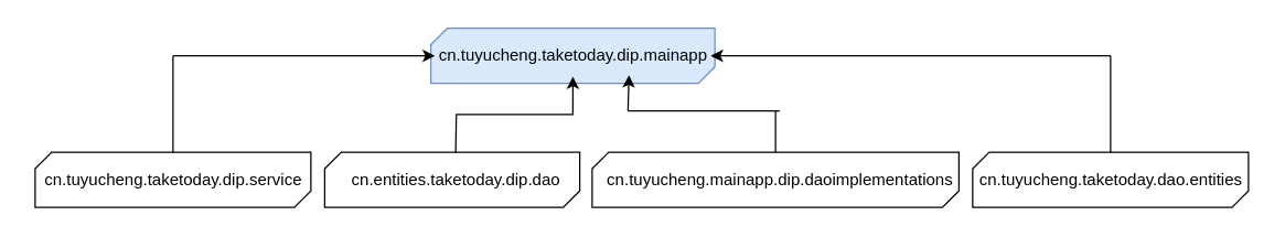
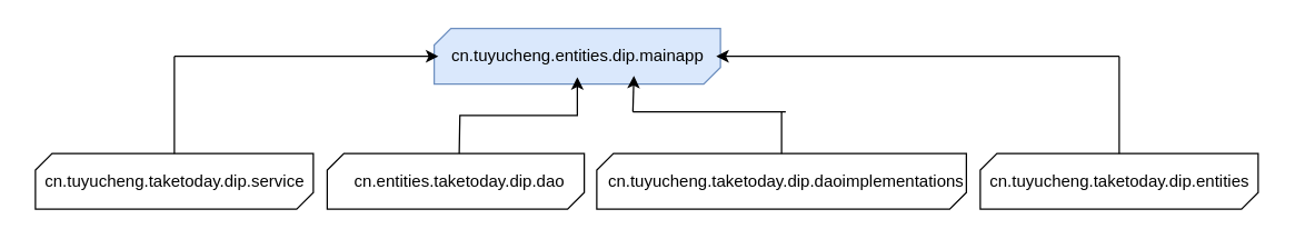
  <mxCell id="0" />
  <mxCell id="1" parent="0" />
  <mxCell id="2" value="" style="verticalLabelPosition=bottom;verticalAlign=top;html=1;shape=mxgraph.basic.diag_snip_rect;dx=6;whiteSpace=wrap;fillColor=#dae8fc;strokeColor=#6c8ebf;" vertex="1" parent="1"><mxGeometry x="312" y="20" width="206" height="40" as="geometry" /></mxCell>
- <mxCell id="3" value="cn.tuyucheng.taketoday.dip.mainapp" style="text;html=1;align=center;verticalAlign=middle;resizable=0;points=[];autosize=1;" vertex="1" parent="1"><mxGeometry x="305" y="25" width="220" height="30" as="geometry" /></mxCell>
+ <mxCell id="3" value="cn.tuyucheng.entities.dip.mainapp" style="text;html=1;align=center;verticalAlign=middle;resizable=0;points=[];autosize=1;" vertex="1" parent="1"><mxGeometry x="305" y="25" width="220" height="30" as="geometry" /></mxCell>
  <mxCell id="4" value="" style="verticalLabelPosition=bottom;verticalAlign=top;html=1;shape=mxgraph.basic.diag_snip_rect;dx=6;whiteSpace=wrap;" vertex="1" parent="1"><mxGeometry x="25" y="110" width="200" height="40" as="geometry" /></mxCell>
  <mxCell id="5" value="cn.tuyucheng.taketoday.dip.service&lt;br&gt;" style="text;html=1;align=center;verticalAlign=middle;resizable=0;points=[];autosize=1;strokeColor=none;fillColor=none;" vertex="1" parent="1"><mxGeometry x="20" y="115" width="210" height="30" as="geometry" /></mxCell>
  <mxCell id="6" value="" style="verticalLabelPosition=bottom;verticalAlign=top;html=1;shape=mxgraph.basic.diag_snip_rect;dx=6;whiteSpace=wrap;" vertex="1" parent="1"><mxGeometry x="235" y="110" width="185" height="40" as="geometry" /></mxCell>
  <mxCell id="7" value="" style="edgeStyle=orthogonalEdgeStyle;rounded=0;orthogonalLoop=1;jettySize=auto;html=1;" edge="1" parent="1" target="3"><mxGeometry relative="1" as="geometry"><mxPoint x="330" y="110" as="sourcePoint" /></mxGeometry></mxCell>
  <mxCell id="8" value="cn.entities.taketoday.dip.dao" style="text;html=1;align=center;verticalAlign=middle;resizable=0;points=[];autosize=1;strokeColor=none;fillColor=none;" vertex="1" parent="1"><mxGeometry x="235" y="115" width="190" height="30" as="geometry" /></mxCell>
  <mxCell id="9" value="" style="verticalLabelPosition=bottom;verticalAlign=top;html=1;shape=mxgraph.basic.diag_snip_rect;dx=6;whiteSpace=wrap;" vertex="1" parent="1"><mxGeometry x="429" y="110" width="266" height="40" as="geometry" /></mxCell>
- <mxCell id="10" value="cn.tuyucheng.mainapp.dip.daoimplementations" style="text;html=1;align=center;verticalAlign=middle;resizable=0;points=[];autosize=1;strokeColor=none;fillColor=none;" vertex="1" parent="1"><mxGeometry x="425" y="115" width="280" height="30" as="geometry" /></mxCell>
+ <mxCell id="10" value="cn.tuyucheng.taketoday.dip.daoimplementations" style="text;html=1;align=center;verticalAlign=middle;resizable=0;points=[];autosize=1;strokeColor=none;fillColor=none;" vertex="1" parent="1"><mxGeometry x="425" y="115" width="280" height="30" as="geometry" /></mxCell>
  <mxCell id="11" value="" style="verticalLabelPosition=bottom;verticalAlign=top;html=1;shape=mxgraph.basic.diag_snip_rect;dx=6;whiteSpace=wrap;" vertex="1" parent="1"><mxGeometry x="705" y="110" width="200" height="40" as="geometry" /></mxCell>
- <mxCell id="12" value="cn.tuyucheng.taketoday.dao.entities" style="text;html=1;align=center;verticalAlign=middle;resizable=0;points=[];autosize=1;strokeColor=none;fillColor=none;" vertex="1" parent="1"><mxGeometry x="700" y="115" width="210" height="30" as="geometry" /></mxCell>
+ <mxCell id="12" value="cn.tuyucheng.taketoday.dip.entities" style="text;html=1;align=center;verticalAlign=middle;resizable=0;points=[];autosize=1;strokeColor=none;fillColor=none;" vertex="1" parent="1"><mxGeometry x="700" y="115" width="210" height="30" as="geometry" /></mxCell>
  <mxCell id="13" value="" style="endArrow=none;html=1;rounded=0;" edge="1" parent="1"><mxGeometry width="50" height="50" relative="1" as="geometry"><mxPoint x="125" y="110" as="sourcePoint" /><mxPoint x="125" y="40" as="targetPoint" /></mxGeometry></mxCell>
  <mxCell id="14" value="" style="endArrow=classic;html=1;rounded=0;" edge="1" parent="1"><mxGeometry width="50" height="50" relative="1" as="geometry"><mxPoint x="125" y="40" as="sourcePoint" /><mxPoint x="315" y="40" as="targetPoint" /></mxGeometry></mxCell>
  <mxCell id="15" value="" style="endArrow=classic;html=1;rounded=0;" edge="1" parent="1"><mxGeometry width="50" height="50" relative="1" as="geometry"><mxPoint x="805" y="40" as="sourcePoint" /><mxPoint x="515" y="40" as="targetPoint" /></mxGeometry></mxCell>
  <mxCell id="16" value="" style="endArrow=none;html=1;rounded=0;exitX=0.5;exitY=0;exitDx=0;exitDy=0;exitPerimeter=0;" edge="1" parent="1" source="11"><mxGeometry width="50" height="50" relative="1" as="geometry"><mxPoint x="805" y="100" as="sourcePoint" /><mxPoint x="805" y="40" as="targetPoint" /></mxGeometry></mxCell>
  <mxCell id="17" value="" style="endArrow=none;html=1;rounded=0;exitX=0.5;exitY=0;exitDx=0;exitDy=0;exitPerimeter=0;" edge="1" parent="1" source="9"><mxGeometry width="50" height="50" relative="1" as="geometry"><mxPoint x="535" y="110" as="sourcePoint" /><mxPoint x="562" y="80" as="targetPoint" /></mxGeometry></mxCell>
  <mxCell id="18" value="" style="endArrow=none;html=1;rounded=0;" edge="1" parent="1"><mxGeometry width="50" height="50" relative="1" as="geometry"><mxPoint x="455" y="80" as="sourcePoint" /><mxPoint x="565" y="80" as="targetPoint" /></mxGeometry></mxCell>
  <mxCell id="19" value="" style="endArrow=classic;html=1;rounded=0;entryX=0.685;entryY=0.967;entryDx=0;entryDy=0;entryPerimeter=0;" edge="1" parent="1" target="3"><mxGeometry width="50" height="50" relative="1" as="geometry"><mxPoint x="455" y="80" as="sourcePoint" /><mxPoint x="455" y="60" as="targetPoint" /></mxGeometry></mxCell>
